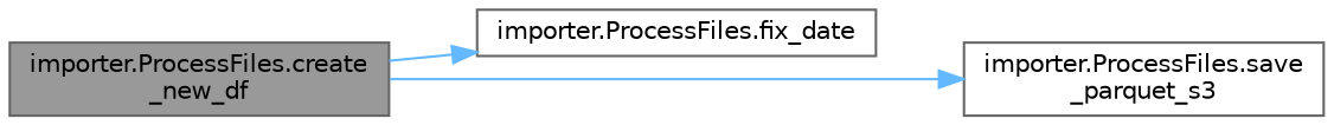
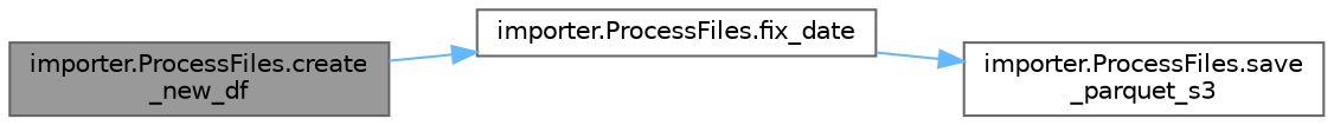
  digraph {
    rankdir=LR
    node [color=grey40 fillcolor=white fontname=Helvetica fontsize=10 shape=box style=filled]
    edge [color=steelblue1 fontname=Helvetica fontsize=10 labelfontname=Helvetica labelfontsize=10 style=solid]
    n1 [color=gray40 fillcolor=grey60 fontcolor=black height=0.2 label="importer.ProcessFiles.create\l_new_df" width=0.4]
    n2 [height=0.2 label="importer.ProcessFiles.fix_date" width=0.4]
    n3 [height=0.2 label="importer.ProcessFiles.save\l_parquet_s3" width=0.4]
    n1 -> n2
-   n1 -> n3
+   n2 -> n3
  }
